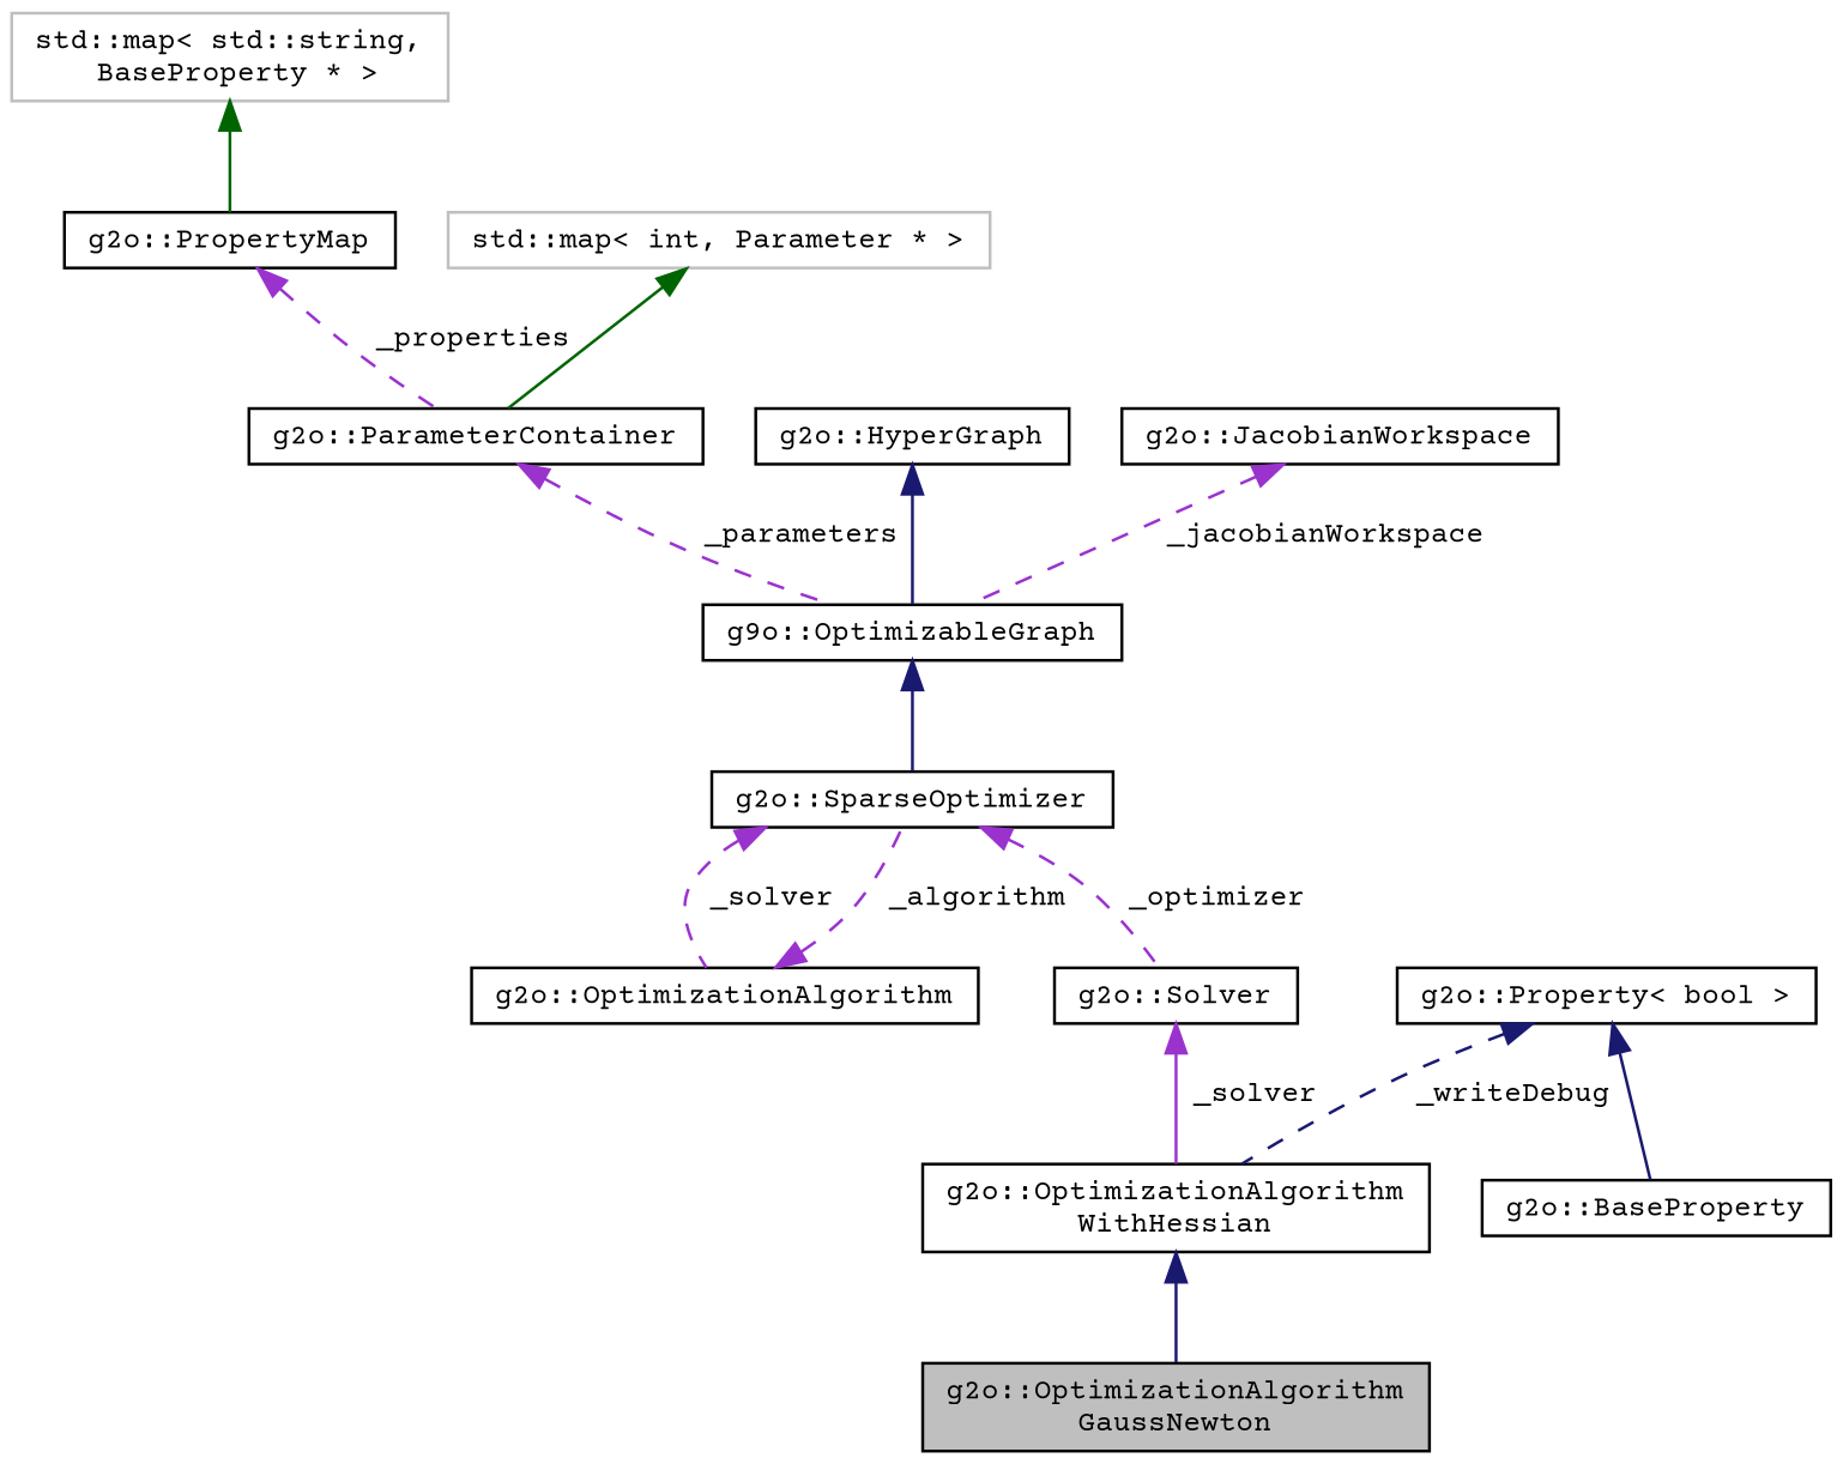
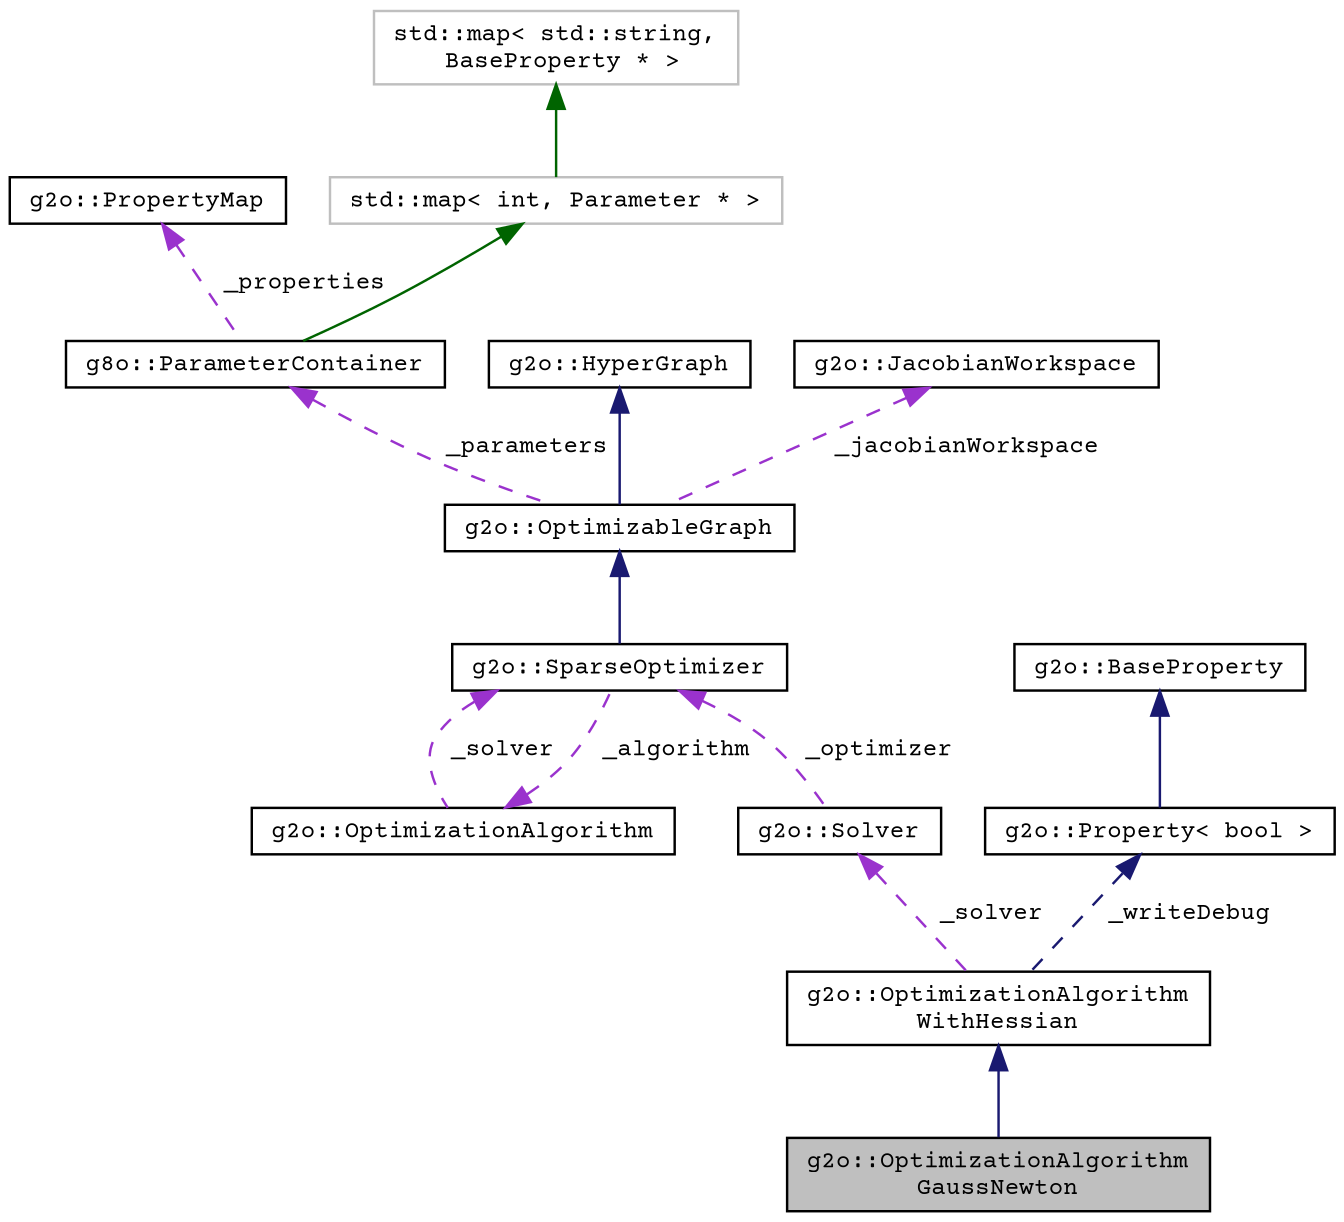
  digraph {
    fontname="Courier Prime"
    node [color=black fillcolor=white fontname="Courier Prime" fontsize=10 shape=record style=filled]
    edge [color=darkorchid3 dir=back fontname="Courier Prime" fontsize=10 labelfontname=Helvetica labelfontsize=10 style=dashed]
    n1 [fillcolor=grey75 fontcolor=black height=0.2 label="g2o::OptimizationAlgorithm\lGaussNewton" width=0.4]
    n2 [height=0.2 label="g2o::OptimizationAlgorithm\lWithHessian" width=0.4]
    n3 [height=0.2 label="g2o::OptimizationAlgorithm" width=0.4]
    n4 [height=0.2 label="g2o::SparseOptimizer" width=0.4]
    n5 [height=0.2 label="g2o::Solver" width=0.4]
    n6 [height=0.2 label="g2o::PropertyMap" width=0.4]
-   n7 [height=0.2 label="g2o::ParameterContainer" width=0.4]
+   n7 [height=0.2 label="g8o::ParameterContainer" width=0.4]
    n8 [color=grey75 height=0.2 label="std::map\< std::string,\l BaseProperty * \>" width=0.4]
-   n9 [height=0.2 label="g9o::OptimizableGraph" width=0.4]
+   n9 [height=0.2 label="g2o::OptimizableGraph" width=0.4]
    n10 [height=0.2 label="g2o::HyperGraph" width=0.4]
    n11 [height=0.2 label="g2o::JacobianWorkspace" width=0.4]
    n12 [color=grey75 height=0.2 label="std::map\< int, Parameter * \>" width=0.4]
    n13 [height=0.2 label="g2o::Property\< bool \>" width=0.4]
    n14 [height=0.2 label="g2o::BaseProperty" width=0.4]
    n2 -> n1 [color=midnightblue style=solid]
    n3 -> n4 [label=" _algorithm"]
    n4 -> n3 [label=" _solver"]
    n4 -> n5 [label=" _optimizer"]
-   n5 -> n2 [label=" _solver" style=solid]
+   n5 -> n2 [label=" _solver"]
    n6 -> n7 [label=" _properties"]
    n7 -> n9 [label=" _parameters"]
-   n8 -> n6 [color=darkgreen style=solid]
+   n8 -> n12 [color=darkgreen style=solid]
    n9 -> n4 [color=midnightblue style=solid]
    n10 -> n9 [color=midnightblue style=solid]
    n11 -> n9 [label=" _jacobianWorkspace"]
    n12 -> n7 [color=darkgreen style=solid]
    n13 -> n2 [color=midnightblue label=" _writeDebug"]
-   n13 -> n14 [color=midnightblue style=solid]
+   n14 -> n13 [color=midnightblue style=solid]
  }
